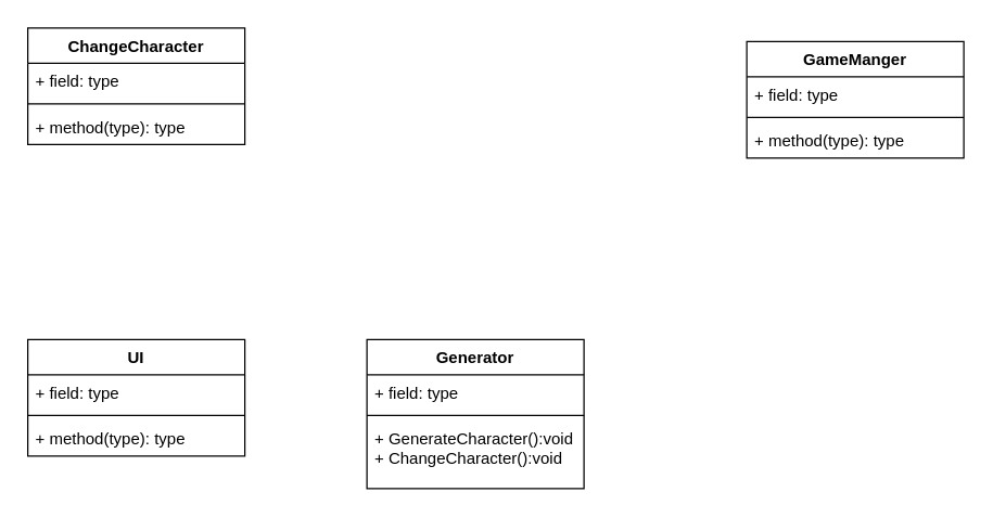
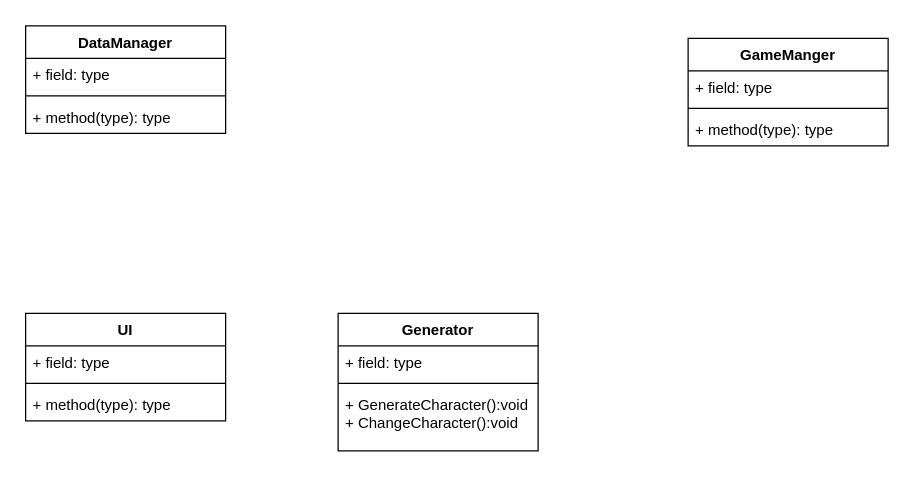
  <mxCell id="0" />
  <mxCell id="1" parent="0" />
  <mxCell id="2" value="GameManger" style="swimlane;fontStyle=1;align=center;verticalAlign=top;childLayout=stackLayout;horizontal=1;startSize=26;horizontalStack=0;resizeParent=1;resizeParentMax=0;resizeLast=0;collapsible=1;marginBottom=0;" vertex="1" parent="1"><mxGeometry x="550" y="30" width="160" height="86" as="geometry" /></mxCell>
  <mxCell id="3" value="+ field: type" style="text;strokeColor=none;fillColor=none;align=left;verticalAlign=top;spacingLeft=4;spacingRight=4;overflow=hidden;rotatable=0;points=[[0,0.5],[1,0.5]];portConstraint=eastwest;" vertex="1" parent="2"><mxGeometry y="26" width="160" height="26" as="geometry" /></mxCell>
  <mxCell id="4" value="" style="line;strokeWidth=1;fillColor=none;align=left;verticalAlign=middle;spacingTop=-1;spacingLeft=3;spacingRight=3;rotatable=0;labelPosition=right;points=[];portConstraint=eastwest;" vertex="1" parent="2"><mxGeometry y="52" width="160" height="8" as="geometry" /></mxCell>
  <mxCell id="5" value="+ method(type): type" style="text;strokeColor=none;fillColor=none;align=left;verticalAlign=top;spacingLeft=4;spacingRight=4;overflow=hidden;rotatable=0;points=[[0,0.5],[1,0.5]];portConstraint=eastwest;" vertex="1" parent="2"><mxGeometry y="60" width="160" height="26" as="geometry" /></mxCell>
- <mxCell id="6" value="ChangeCharacter" style="swimlane;fontStyle=1;align=center;verticalAlign=top;childLayout=stackLayout;horizontal=1;startSize=26;horizontalStack=0;resizeParent=1;resizeParentMax=0;resizeLast=0;collapsible=1;marginBottom=0;" vertex="1" parent="1"><mxGeometry x="20" y="20" width="160" height="86" as="geometry" /></mxCell>
+ <mxCell id="6" value="DataManager" style="swimlane;fontStyle=1;align=center;verticalAlign=top;childLayout=stackLayout;horizontal=1;startSize=26;horizontalStack=0;resizeParent=1;resizeParentMax=0;resizeLast=0;collapsible=1;marginBottom=0;" vertex="1" parent="1"><mxGeometry x="20" y="20" width="160" height="86" as="geometry" /></mxCell>
  <mxCell id="7" value="+ field: type" style="text;strokeColor=none;fillColor=none;align=left;verticalAlign=top;spacingLeft=4;spacingRight=4;overflow=hidden;rotatable=0;points=[[0,0.5],[1,0.5]];portConstraint=eastwest;" vertex="1" parent="6"><mxGeometry y="26" width="160" height="26" as="geometry" /></mxCell>
  <mxCell id="8" value="" style="line;strokeWidth=1;fillColor=none;align=left;verticalAlign=middle;spacingTop=-1;spacingLeft=3;spacingRight=3;rotatable=0;labelPosition=right;points=[];portConstraint=eastwest;" vertex="1" parent="6"><mxGeometry y="52" width="160" height="8" as="geometry" /></mxCell>
  <mxCell id="9" value="+ method(type): type" style="text;strokeColor=none;fillColor=none;align=left;verticalAlign=top;spacingLeft=4;spacingRight=4;overflow=hidden;rotatable=0;points=[[0,0.5],[1,0.5]];portConstraint=eastwest;" vertex="1" parent="6"><mxGeometry y="60" width="160" height="26" as="geometry" /></mxCell>
  <mxCell id="10" value="UI" style="swimlane;fontStyle=1;align=center;verticalAlign=top;childLayout=stackLayout;horizontal=1;startSize=26;horizontalStack=0;resizeParent=1;resizeParentMax=0;resizeLast=0;collapsible=1;marginBottom=0;" vertex="1" parent="1"><mxGeometry x="20" y="250" width="160" height="86" as="geometry" /></mxCell>
  <mxCell id="11" value="+ field: type" style="text;strokeColor=none;fillColor=none;align=left;verticalAlign=top;spacingLeft=4;spacingRight=4;overflow=hidden;rotatable=0;points=[[0,0.5],[1,0.5]];portConstraint=eastwest;" vertex="1" parent="10"><mxGeometry y="26" width="160" height="26" as="geometry" /></mxCell>
  <mxCell id="12" value="" style="line;strokeWidth=1;fillColor=none;align=left;verticalAlign=middle;spacingTop=-1;spacingLeft=3;spacingRight=3;rotatable=0;labelPosition=right;points=[];portConstraint=eastwest;" vertex="1" parent="10"><mxGeometry y="52" width="160" height="8" as="geometry" /></mxCell>
  <mxCell id="13" value="+ method(type): type" style="text;strokeColor=none;fillColor=none;align=left;verticalAlign=top;spacingLeft=4;spacingRight=4;overflow=hidden;rotatable=0;points=[[0,0.5],[1,0.5]];portConstraint=eastwest;" vertex="1" parent="10"><mxGeometry y="60" width="160" height="26" as="geometry" /></mxCell>
  <mxCell id="14" value="Generator" style="swimlane;fontStyle=1;align=center;verticalAlign=top;childLayout=stackLayout;horizontal=1;startSize=26;horizontalStack=0;resizeParent=1;resizeParentMax=0;resizeLast=0;collapsible=1;marginBottom=0;" vertex="1" parent="1"><mxGeometry x="270" y="250" width="160" height="110" as="geometry" /></mxCell>
  <mxCell id="15" value="+ field: type" style="text;strokeColor=none;fillColor=none;align=left;verticalAlign=top;spacingLeft=4;spacingRight=4;overflow=hidden;rotatable=0;points=[[0,0.5],[1,0.5]];portConstraint=eastwest;" vertex="1" parent="14"><mxGeometry y="26" width="160" height="26" as="geometry" /></mxCell>
  <mxCell id="16" value="" style="line;strokeWidth=1;fillColor=none;align=left;verticalAlign=middle;spacingTop=-1;spacingLeft=3;spacingRight=3;rotatable=0;labelPosition=right;points=[];portConstraint=eastwest;" vertex="1" parent="14"><mxGeometry y="52" width="160" height="8" as="geometry" /></mxCell>
  <mxCell id="17" value="+ GenerateCharacter():void&#10;+ ChangeCharacter():void" style="text;strokeColor=none;fillColor=none;align=left;verticalAlign=top;spacingLeft=4;spacingRight=4;overflow=hidden;rotatable=0;points=[[0,0.5],[1,0.5]];portConstraint=eastwest;" vertex="1" parent="14"><mxGeometry y="60" width="160" height="50" as="geometry" /></mxCell>
